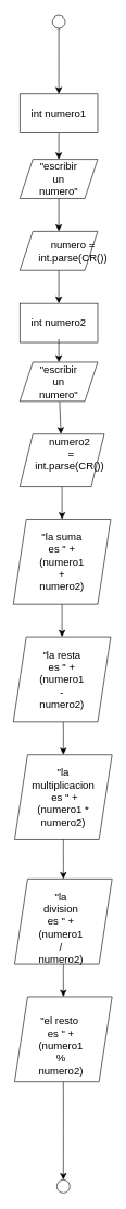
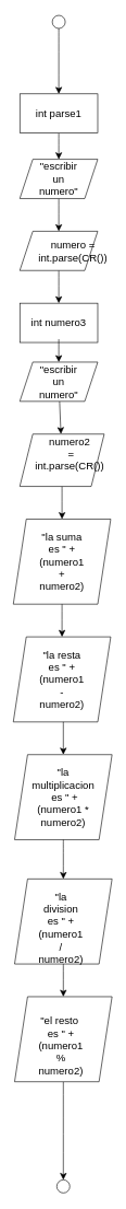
  <mxCell id="0" />
  <mxCell id="1" parent="0" />
  <mxCell id="2" value="" style="edgeStyle=none;curved=1;rounded=0;orthogonalLoop=1;jettySize=auto;html=1;fontSize=12;startSize=8;endSize=8;" edge="1" parent="1" source="3" target="5"><mxGeometry relative="1" as="geometry" /></mxCell>
  <mxCell id="3" value="" style="ellipse;whiteSpace=wrap;html=1;" vertex="1" parent="1"><mxGeometry x="80" y="20" width="20" height="20" as="geometry" /></mxCell>
  <mxCell id="4" value="" style="edgeStyle=none;curved=1;rounded=0;orthogonalLoop=1;jettySize=auto;html=1;fontSize=12;startSize=8;endSize=8;" edge="1" parent="1" source="5" target="8"><mxGeometry relative="1" as="geometry" /></mxCell>
  <mxCell id="5" value="" style="whiteSpace=wrap;html=1;" vertex="1" parent="1"><mxGeometry x="30" y="140" width="120" height="60" as="geometry" /></mxCell>
- <mxCell id="6" value="int numero1" style="text;strokeColor=none;fillColor=none;html=1;align=center;verticalAlign=middle;whiteSpace=wrap;rounded=0;fontSize=16;" vertex="1" parent="1"><mxGeometry x="40" y="152.5" width="100" height="35" as="geometry" /></mxCell>
+ <mxCell id="6" value="int parse1" style="text;strokeColor=none;fillColor=none;html=1;align=center;verticalAlign=middle;whiteSpace=wrap;rounded=0;fontSize=16;" vertex="1" parent="1"><mxGeometry x="40" y="152.5" width="100" height="35" as="geometry" /></mxCell>
  <mxCell id="7" value="" style="edgeStyle=none;curved=1;rounded=0;orthogonalLoop=1;jettySize=auto;html=1;fontSize=12;startSize=8;endSize=8;" edge="1" parent="1" source="8" target="11"><mxGeometry relative="1" as="geometry" /></mxCell>
  <mxCell id="8" value="" style="shape=parallelogram;perimeter=parallelogramPerimeter;whiteSpace=wrap;html=1;fixedSize=1;" vertex="1" parent="1"><mxGeometry x="30" y="240" width="120" height="60" as="geometry" /></mxCell>
  <mxCell id="9" value="&lt;font style=&quot;vertical-align: inherit;&quot;&gt;&lt;font style=&quot;vertical-align: inherit;&quot;&gt;&quot;escribir un numero&quot;&lt;/font&gt;&lt;/font&gt;" style="text;strokeColor=none;fillColor=none;html=1;align=center;verticalAlign=middle;whiteSpace=wrap;rounded=0;fontSize=16;" vertex="1" parent="1"><mxGeometry x="60" y="255" width="60" height="30" as="geometry" /></mxCell>
  <mxCell id="10" value="" style="edgeStyle=none;curved=1;rounded=0;orthogonalLoop=1;jettySize=auto;html=1;fontSize=12;startSize=8;endSize=8;" edge="1" parent="1" source="11" target="13"><mxGeometry relative="1" as="geometry" /></mxCell>
  <mxCell id="11" value="" style="shape=parallelogram;perimeter=parallelogramPerimeter;whiteSpace=wrap;html=1;fixedSize=1;" vertex="1" parent="1"><mxGeometry x="30" y="350" width="120" height="60" as="geometry" /></mxCell>
  <mxCell id="12" value="&lt;font style=&quot;vertical-align: inherit;&quot;&gt;&lt;font style=&quot;vertical-align: inherit;&quot;&gt;numero = int.parse(CR())&lt;/font&gt;&lt;/font&gt;" style="text;strokeColor=none;fillColor=none;html=1;align=center;verticalAlign=middle;whiteSpace=wrap;rounded=0;fontSize=16;" vertex="1" parent="1"><mxGeometry x="89" y="372.5" width="46" height="15" as="geometry" /></mxCell>
  <mxCell id="13" value="" style="whiteSpace=wrap;html=1;" vertex="1" parent="1"><mxGeometry x="30" y="460" width="120" height="60" as="geometry" /></mxCell>
  <mxCell id="14" style="edgeStyle=none;curved=1;rounded=0;orthogonalLoop=1;jettySize=auto;html=1;exitX=0.5;exitY=1;exitDx=0;exitDy=0;entryX=0.5;entryY=0;entryDx=0;entryDy=0;fontSize=12;startSize=8;endSize=8;" edge="1" parent="1" source="15" target="17"><mxGeometry relative="1" as="geometry" /></mxCell>
- <mxCell id="15" value="&lt;font style=&quot;vertical-align: inherit;&quot;&gt;&lt;font style=&quot;vertical-align: inherit;&quot;&gt;int numero2&lt;/font&gt;&lt;/font&gt;" style="text;strokeColor=none;fillColor=none;html=1;align=center;verticalAlign=middle;whiteSpace=wrap;rounded=0;fontSize=16;" vertex="1" parent="1"><mxGeometry x="40" y="465" width="100" height="50" as="geometry" /></mxCell>
+ <mxCell id="15" value="&lt;font style=&quot;vertical-align: inherit;&quot;&gt;&lt;font style=&quot;vertical-align: inherit;&quot;&gt;int numero3&lt;/font&gt;&lt;/font&gt;" style="text;strokeColor=none;fillColor=none;html=1;align=center;verticalAlign=middle;whiteSpace=wrap;rounded=0;fontSize=16;" vertex="1" parent="1"><mxGeometry x="40" y="465" width="100" height="50" as="geometry" /></mxCell>
  <mxCell id="16" value="" style="edgeStyle=none;curved=1;rounded=0;orthogonalLoop=1;jettySize=auto;html=1;fontSize=12;startSize=8;endSize=8;" edge="1" source="17" target="20" parent="1"><mxGeometry relative="1" as="geometry" /></mxCell>
  <mxCell id="17" value="" style="shape=parallelogram;perimeter=parallelogramPerimeter;whiteSpace=wrap;html=1;fixedSize=1;" vertex="1" parent="1"><mxGeometry x="30" y="550" width="120" height="60" as="geometry" /></mxCell>
  <mxCell id="18" value="&lt;font style=&quot;vertical-align: inherit;&quot;&gt;&lt;font style=&quot;vertical-align: inherit;&quot;&gt;&lt;font style=&quot;vertical-align: inherit;&quot;&gt;&lt;font style=&quot;vertical-align: inherit;&quot;&gt;&quot;escribir un numero&quot;&lt;/font&gt;&lt;/font&gt;&lt;/font&gt;&lt;/font&gt;" style="text;strokeColor=none;fillColor=none;html=1;align=center;verticalAlign=middle;whiteSpace=wrap;rounded=0;fontSize=16;" vertex="1" parent="1"><mxGeometry x="60" y="565" width="60" height="30" as="geometry" /></mxCell>
  <mxCell id="19" value="" style="edgeStyle=none;curved=1;rounded=0;orthogonalLoop=1;jettySize=auto;html=1;fontSize=12;startSize=8;endSize=8;" edge="1" parent="1" source="20" target="22"><mxGeometry relative="1" as="geometry" /></mxCell>
  <mxCell id="20" value="" style="shape=parallelogram;perimeter=parallelogramPerimeter;whiteSpace=wrap;html=1;fixedSize=1;" vertex="1" parent="1"><mxGeometry x="30" y="660" width="130" height="80" as="geometry" /></mxCell>
  <mxCell id="21" value="&lt;font style=&quot;vertical-align: inherit;&quot;&gt;&lt;font style=&quot;vertical-align: inherit;&quot;&gt;&lt;font style=&quot;vertical-align: inherit;&quot;&gt;&lt;font style=&quot;vertical-align: inherit;&quot;&gt;&lt;font style=&quot;vertical-align: inherit;&quot;&gt;&lt;font style=&quot;vertical-align: inherit;&quot;&gt;&lt;font style=&quot;vertical-align: inherit;&quot;&gt;&lt;font style=&quot;vertical-align: inherit;&quot;&gt;&lt;font style=&quot;vertical-align: inherit;&quot;&gt;&lt;font style=&quot;vertical-align: inherit;&quot;&gt;numero2&lt;/font&gt;&lt;/font&gt;&lt;/font&gt;&lt;/font&gt;&lt;/font&gt;&lt;/font&gt;&lt;/font&gt;&lt;/font&gt;&lt;/font&gt;&lt;/font&gt;&lt;div&gt;&lt;font style=&quot;vertical-align: inherit;&quot;&gt;&lt;font style=&quot;vertical-align: inherit;&quot;&gt;&lt;font style=&quot;vertical-align: inherit;&quot;&gt;&lt;font style=&quot;vertical-align: inherit;&quot;&gt;&lt;font style=&quot;vertical-align: inherit;&quot;&gt;&lt;font style=&quot;vertical-align: inherit;&quot;&gt;&lt;font style=&quot;vertical-align: inherit;&quot;&gt;&lt;font style=&quot;vertical-align: inherit;&quot;&gt;&lt;font style=&quot;vertical-align: inherit;&quot;&gt;&lt;font style=&quot;vertical-align: inherit;&quot;&gt;&amp;nbsp;= int.parse(CR())&lt;/font&gt;&lt;/font&gt;&lt;/font&gt;&lt;/font&gt;&lt;/font&gt;&lt;/font&gt;&lt;/font&gt;&lt;/font&gt;&lt;/font&gt;&lt;/font&gt;&lt;/div&gt;" style="text;strokeColor=none;fillColor=none;html=1;align=center;verticalAlign=middle;whiteSpace=wrap;rounded=0;fontSize=16;" vertex="1" parent="1"><mxGeometry x="84" y="682.5" width="46" height="15" as="geometry" /></mxCell>
  <mxCell id="22" value="" style="shape=parallelogram;perimeter=parallelogramPerimeter;whiteSpace=wrap;html=1;fixedSize=1;" vertex="1" parent="1"><mxGeometry x="20" y="790" width="150" height="130" as="geometry" /></mxCell>
  <mxCell id="23" value="&lt;font style=&quot;vertical-align: inherit;&quot;&gt;&lt;font style=&quot;vertical-align: inherit;&quot;&gt;&quot;la suma es &quot; + (numero1 + numero2)&lt;/font&gt;&lt;/font&gt;" style="text;strokeColor=none;fillColor=none;html=1;align=center;verticalAlign=middle;whiteSpace=wrap;rounded=0;fontSize=16;" vertex="1" parent="1"><mxGeometry x="65" y="840" width="60" height="30" as="geometry" /></mxCell>
  <mxCell id="24" value="" style="edgeStyle=none;curved=1;rounded=0;orthogonalLoop=1;jettySize=auto;html=1;fontSize=12;startSize=8;endSize=8;" edge="1" target="25" parent="1"><mxGeometry relative="1" as="geometry"><mxPoint x="95" y="920" as="sourcePoint" /></mxGeometry></mxCell>
  <mxCell id="25" value="" style="shape=parallelogram;perimeter=parallelogramPerimeter;whiteSpace=wrap;html=1;fixedSize=1;" vertex="1" parent="1"><mxGeometry x="20" y="970" width="150" height="130" as="geometry" /></mxCell>
  <mxCell id="26" value="&lt;font style=&quot;vertical-align: inherit;&quot;&gt;&lt;font style=&quot;vertical-align: inherit;&quot;&gt;&lt;font style=&quot;vertical-align: inherit;&quot;&gt;&lt;font style=&quot;vertical-align: inherit;&quot;&gt;&quot;la resta es &quot; + (numero1 - numero2)&lt;/font&gt;&lt;/font&gt;&lt;/font&gt;&lt;/font&gt;" style="text;strokeColor=none;fillColor=none;html=1;align=center;verticalAlign=middle;whiteSpace=wrap;rounded=0;fontSize=16;" vertex="1" parent="1"><mxGeometry x="65" y="1020" width="60" height="30" as="geometry" /></mxCell>
  <mxCell id="27" value="" style="edgeStyle=none;curved=1;rounded=0;orthogonalLoop=1;jettySize=auto;html=1;fontSize=12;startSize=8;endSize=8;" edge="1" target="28" parent="1"><mxGeometry relative="1" as="geometry"><mxPoint x="97" y="1100" as="sourcePoint" /></mxGeometry></mxCell>
  <mxCell id="28" value="" style="shape=parallelogram;perimeter=parallelogramPerimeter;whiteSpace=wrap;html=1;fixedSize=1;" vertex="1" parent="1"><mxGeometry x="22" y="1150" width="150" height="130" as="geometry" /></mxCell>
  <mxCell id="29" value="&lt;font style=&quot;vertical-align: inherit;&quot;&gt;&lt;font style=&quot;vertical-align: inherit;&quot;&gt;&quot;la multiplicacion&lt;/font&gt;&lt;/font&gt;&lt;div&gt;&lt;font style=&quot;vertical-align: inherit;&quot;&gt;&lt;font style=&quot;vertical-align: inherit;&quot;&gt;&amp;nbsp;es &quot; + (numero1 * numero2)&lt;/font&gt;&lt;/font&gt;&lt;/div&gt;" style="text;strokeColor=none;fillColor=none;html=1;align=center;verticalAlign=middle;whiteSpace=wrap;rounded=0;fontSize=16;" vertex="1" parent="1"><mxGeometry x="67" y="1200" width="60" height="30" as="geometry" /></mxCell>
  <mxCell id="30" value="" style="edgeStyle=none;curved=1;rounded=0;orthogonalLoop=1;jettySize=auto;html=1;fontSize=12;startSize=8;endSize=8;" edge="1" target="32" parent="1" source="28"><mxGeometry relative="1" as="geometry"><mxPoint x="97" y="1290" as="sourcePoint" /></mxGeometry></mxCell>
  <mxCell id="31" style="edgeStyle=none;curved=1;rounded=0;orthogonalLoop=1;jettySize=auto;html=1;exitX=0.5;exitY=1;exitDx=0;exitDy=0;entryX=0.5;entryY=0;entryDx=0;entryDy=0;fontSize=12;startSize=8;endSize=8;" edge="1" parent="1" source="32" target="35"><mxGeometry relative="1" as="geometry" /></mxCell>
  <mxCell id="32" value="" style="shape=parallelogram;perimeter=parallelogramPerimeter;whiteSpace=wrap;html=1;fixedSize=1;" vertex="1" parent="1"><mxGeometry x="22" y="1340" width="150" height="130" as="geometry" /></mxCell>
  <mxCell id="33" value="&lt;font style=&quot;vertical-align: inherit;&quot;&gt;&lt;font style=&quot;vertical-align: inherit;&quot;&gt;&lt;font style=&quot;vertical-align: inherit;&quot;&gt;&lt;font style=&quot;vertical-align: inherit;&quot;&gt;&quot;la division es &quot; + (numero1 / numero2)&lt;/font&gt;&lt;/font&gt;&lt;/font&gt;&lt;/font&gt;" style="text;strokeColor=none;fillColor=none;html=1;align=center;verticalAlign=middle;whiteSpace=wrap;rounded=0;fontSize=16;" vertex="1" parent="1"><mxGeometry x="67" y="1390" width="53" height="50" as="geometry" /></mxCell>
  <mxCell id="34" value="" style="edgeStyle=none;curved=1;rounded=0;orthogonalLoop=1;jettySize=auto;html=1;fontSize=12;startSize=8;endSize=8;" edge="1" parent="1" source="35"><mxGeometry relative="1" as="geometry"><mxPoint x="97" y="1800" as="targetPoint" /></mxGeometry></mxCell>
  <mxCell id="35" value="" style="shape=parallelogram;perimeter=parallelogramPerimeter;whiteSpace=wrap;html=1;fixedSize=1;" vertex="1" parent="1"><mxGeometry x="22" y="1520" width="150" height="130" as="geometry" /></mxCell>
  <mxCell id="36" value="&lt;font style=&quot;vertical-align: inherit;&quot;&gt;&lt;font style=&quot;vertical-align: inherit;&quot;&gt;&quot;el resto&amp;nbsp; es &quot; + (numero1 % numero2)&lt;/font&gt;&lt;/font&gt;" style="text;strokeColor=none;fillColor=none;html=1;align=center;verticalAlign=middle;whiteSpace=wrap;rounded=0;fontSize=16;" vertex="1" parent="1"><mxGeometry x="67" y="1570" width="53" height="50" as="geometry" /></mxCell>
  <mxCell id="37" value="" style="ellipse;whiteSpace=wrap;html=1;" vertex="1" parent="1"><mxGeometry x="87" y="1800" width="20" height="20" as="geometry" /></mxCell>
